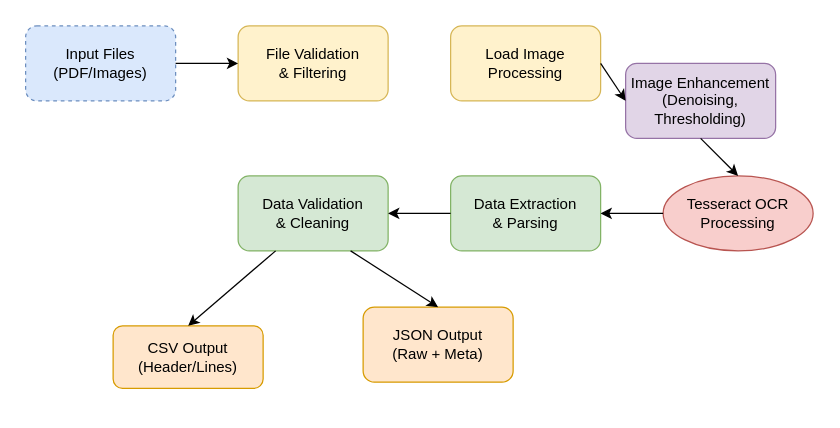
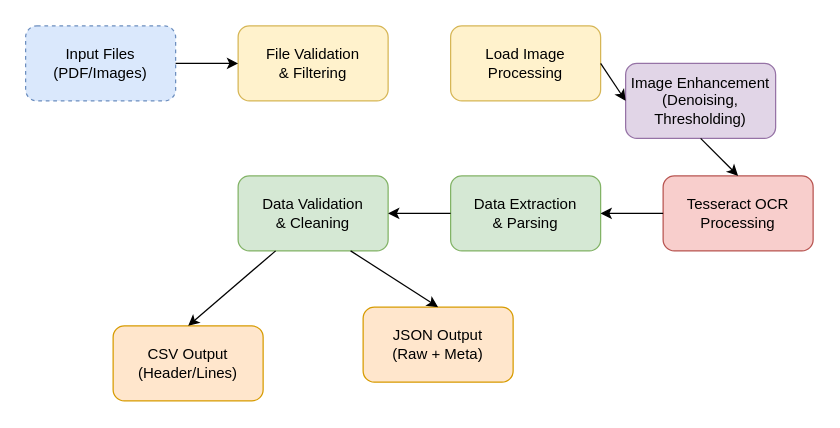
  <mxCell id="0" />
  <mxCell id="1" parent="0" />
  <mxCell id="2" value="Input Files&#10;(PDF/Images)" style="rounded=1;whiteSpace=wrap;html=1;fillColor=#dae8fc;strokeColor=#6c8ebf;dashed=1;" vertex="1" parent="1"><mxGeometry x="20" y="20" width="120" height="60" as="geometry" /></mxCell>
  <mxCell id="3" value="File Validation&#10;&amp; Filtering" style="rounded=1;whiteSpace=wrap;html=1;fillColor=#fff2cc;strokeColor=#d6b656;" vertex="1" parent="1"><mxGeometry x="190" y="20" width="120" height="60" as="geometry" /></mxCell>
  <mxCell id="4" value="Load Image&#10;Processing" style="rounded=1;whiteSpace=wrap;html=1;fillColor=#fff2cc;strokeColor=#d6b656;" vertex="1" parent="1"><mxGeometry x="360" y="20" width="120" height="60" as="geometry" /></mxCell>
  <mxCell id="5" value="Image Enhancement&#10;(Denoising, Thresholding)" style="rounded=1;whiteSpace=wrap;html=1;fillColor=#e1d5e7;strokeColor=#9673a6;" vertex="1" parent="1"><mxGeometry x="500" y="50" width="120" height="60" as="geometry" /></mxCell>
- <mxCell id="6" value="Tesseract OCR&#10;Processing" style="ellipse;whiteSpace=wrap;html=1;fillColor=#f8cecc;strokeColor=#b85450;" vertex="1" parent="1"><mxGeometry x="530" y="140" width="120" height="60" as="geometry" /></mxCell>
+ <mxCell id="6" value="Tesseract OCR&#10;Processing" style="rounded=1;whiteSpace=wrap;html=1;fillColor=#f8cecc;strokeColor=#b85450;" vertex="1" parent="1"><mxGeometry x="530" y="140" width="120" height="60" as="geometry" /></mxCell>
  <mxCell id="7" value="Data Extraction&#10;&amp; Parsing" style="rounded=1;whiteSpace=wrap;html=1;fillColor=#d5e8d4;strokeColor=#82b366;" vertex="1" parent="1"><mxGeometry x="360" y="140" width="120" height="60" as="geometry" /></mxCell>
  <mxCell id="8" value="Data Validation&#10;&amp; Cleaning" style="rounded=1;whiteSpace=wrap;html=1;fillColor=#d5e8d4;strokeColor=#82b366;" vertex="1" parent="1"><mxGeometry x="190" y="140" width="120" height="60" as="geometry" /></mxCell>
- <mxCell id="9" value="CSV Output&#10;(Header/Lines)" style="rounded=1;whiteSpace=wrap;html=1;fillColor=#ffe6cc;strokeColor=#d79b00;" vertex="1" parent="1"><mxGeometry x="90" y="260" width="120" height="50" as="geometry" /></mxCell>
+ <mxCell id="9" value="CSV Output&#10;(Header/Lines)" style="rounded=1;whiteSpace=wrap;html=1;fillColor=#ffe6cc;strokeColor=#d79b00;" vertex="1" parent="1"><mxGeometry x="90" y="260" width="120" height="60" as="geometry" /></mxCell>
  <mxCell id="10" value="JSON Output&#10;(Raw + Meta)" style="rounded=1;whiteSpace=wrap;html=1;fillColor=#ffe6cc;strokeColor=#d79b00;" vertex="1" parent="1"><mxGeometry x="290" y="245" width="120" height="60" as="geometry" /></mxCell>
  <mxCell id="11" value="" style="endArrow=classic;html=1;rounded=0;exitX=1;exitY=0.5;exitDx=0;exitDy=0;entryX=0;entryY=0.5;entryDx=0;entryDy=0;" edge="1" parent="1" source="2" target="3"><mxGeometry width="50" height="50" relative="1" as="geometry"><mxPoint x="150" y="50" as="sourcePoint" /><mxPoint x="180" y="50" as="targetPoint" /></mxGeometry></mxCell>
  <mxCell id="12" value="" style="endArrow=classic;html=1;rounded=0;exitX=1;exitY=0.5;exitDx=0;exitDy=0;entryX=0;entryY=0.5;entryDx=0;entryDy=0;" edge="1" parent="1" source="4" target="5"><mxGeometry width="50" height="50" relative="1" as="geometry"><mxPoint x="490" y="50" as="sourcePoint" /><mxPoint x="520" y="50" as="targetPoint" /></mxGeometry></mxCell>
  <mxCell id="13" value="" style="endArrow=classic;html=1;rounded=0;exitX=0.5;exitY=1;exitDx=0;exitDy=0;entryX=0.5;entryY=0;entryDx=0;entryDy=0;" edge="1" parent="1" source="5" target="6"><mxGeometry width="50" height="50" relative="1" as="geometry"><mxPoint x="590" y="90" as="sourcePoint" /><mxPoint x="590" y="130" as="targetPoint" /></mxGeometry></mxCell>
  <mxCell id="14" value="" style="endArrow=classic;html=1;rounded=0;exitX=0;exitY=0.5;exitDx=0;exitDy=0;entryX=1;entryY=0.5;entryDx=0;entryDy=0;" edge="1" parent="1" source="6" target="7"><mxGeometry width="50" height="50" relative="1" as="geometry"><mxPoint x="520" y="170" as="sourcePoint" /><mxPoint x="490" y="170" as="targetPoint" /></mxGeometry></mxCell>
  <mxCell id="15" value="" style="endArrow=classic;html=1;rounded=0;exitX=0;exitY=0.5;exitDx=0;exitDy=0;entryX=1;entryY=0.5;entryDx=0;entryDy=0;" edge="1" parent="1" source="7" target="8"><mxGeometry width="50" height="50" relative="1" as="geometry"><mxPoint x="350" y="170" as="sourcePoint" /><mxPoint x="320" y="170" as="targetPoint" /></mxGeometry></mxCell>
  <mxCell id="16" value="" style="endArrow=classic;html=1;rounded=0;exitX=0.25;exitY=1;exitDx=0;exitDy=0;entryX=0.5;entryY=0;entryDx=0;entryDy=0;" edge="1" parent="1" source="8" target="9"><mxGeometry width="50" height="50" relative="1" as="geometry"><mxPoint x="220" y="210" as="sourcePoint" /><mxPoint x="150" y="250" as="targetPoint" /></mxGeometry></mxCell>
  <mxCell id="17" value="" style="endArrow=classic;html=1;rounded=0;exitX=0.75;exitY=1;exitDx=0;exitDy=0;entryX=0.5;entryY=0;entryDx=0;entryDy=0;" edge="1" parent="1" source="8" target="10"><mxGeometry width="50" height="50" relative="1" as="geometry"><mxPoint x="280" y="210" as="sourcePoint" /><mxPoint x="350" y="250" as="targetPoint" /></mxGeometry></mxCell>
